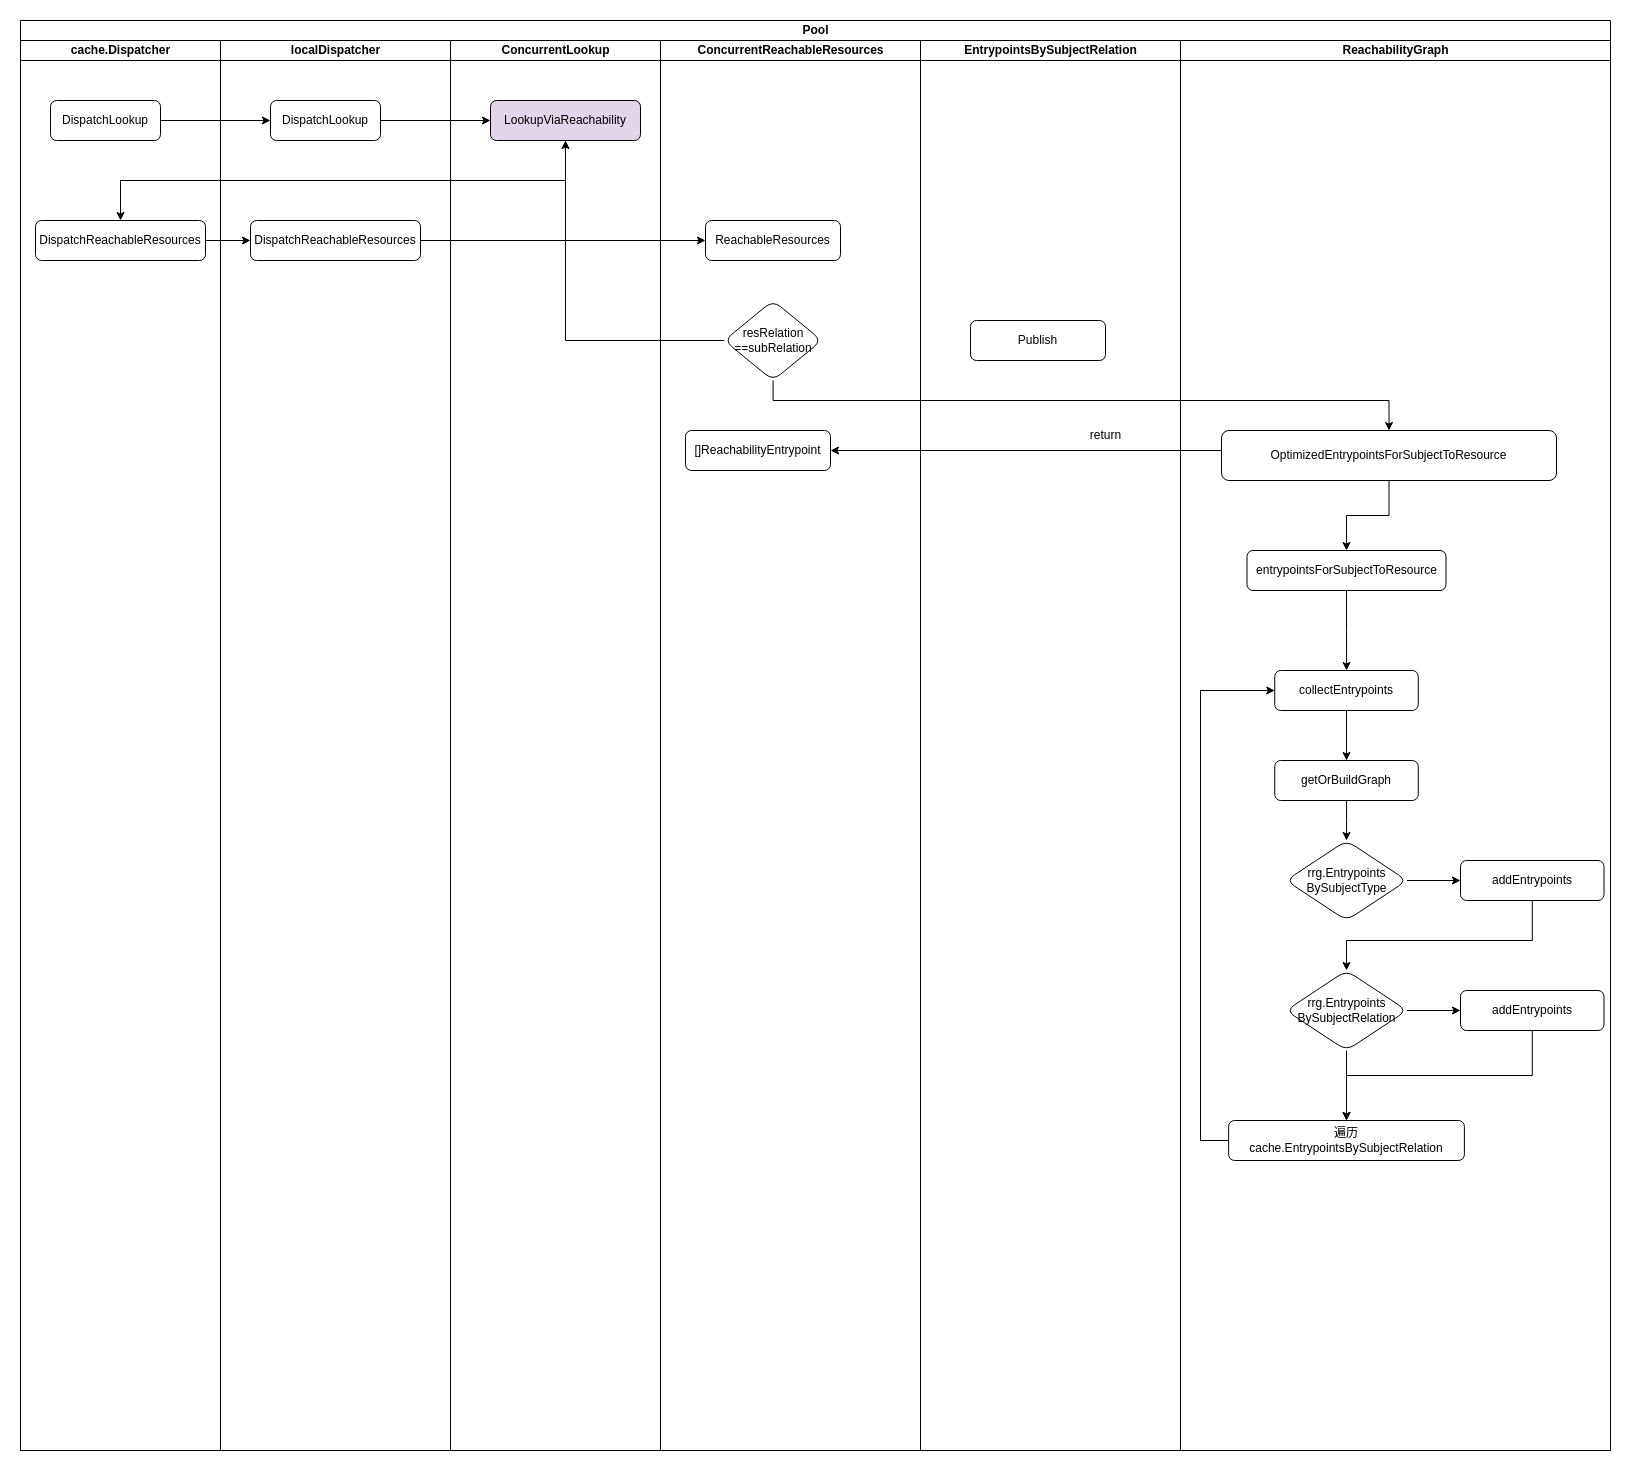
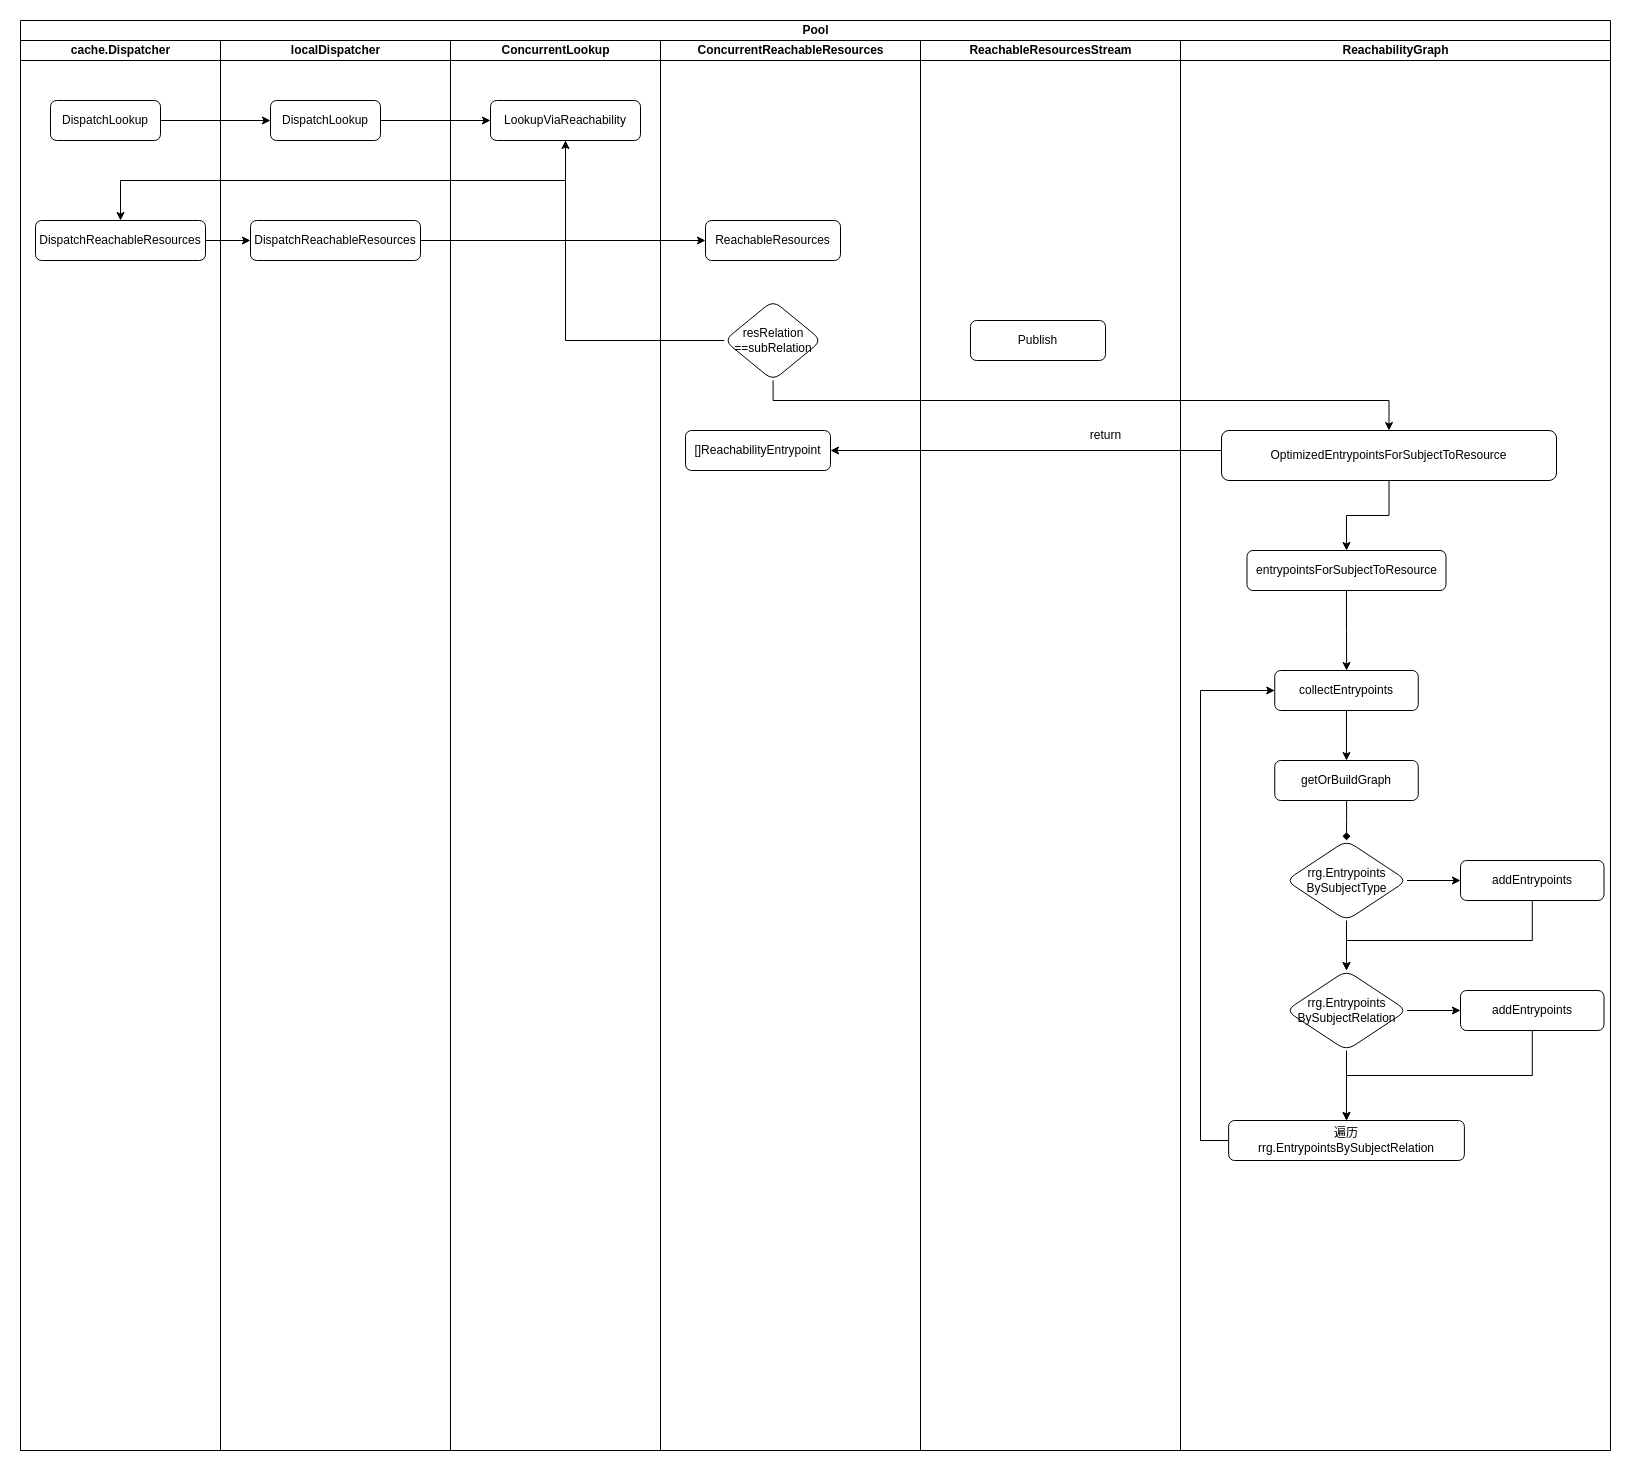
  <mxCell id="0" />
  <mxCell id="1" parent="0" />
  <mxCell id="2" value="Pool" style="swimlane;childLayout=stackLayout;resizeParent=1;resizeParentMax=0;startSize=20;html=1;" vertex="1" parent="1"><mxGeometry x="20" width="1590" height="1430" as="geometry" y="20" /></mxCell>
  <mxCell id="3" value="cache.Dispatcher" style="swimlane;startSize=20;html=1;" vertex="1" parent="2"><mxGeometry y="20" width="200" height="1410" as="geometry" /></mxCell>
  <mxCell id="4" value="DispatchLookup" style="rounded=1;whiteSpace=wrap;html=1;" vertex="1" parent="3"><mxGeometry x="30.0" y="60" width="110" height="40" as="geometry" /></mxCell>
  <mxCell id="5" value="DispatchReachableResources" style="rounded=1;whiteSpace=wrap;html=1;" vertex="1" parent="3"><mxGeometry x="15" y="180" width="170" height="40" as="geometry" /></mxCell>
  <mxCell id="6" value="localDispatcher" style="swimlane;startSize=20;html=1;" vertex="1" parent="2"><mxGeometry x="200" y="20" width="230" height="1410" as="geometry" /></mxCell>
  <mxCell id="7" value="DispatchLookup" style="rounded=1;whiteSpace=wrap;html=1;" vertex="1" parent="6"><mxGeometry x="50" y="60" width="110" height="40" as="geometry" /></mxCell>
  <mxCell id="8" value="DispatchReachableResources" style="rounded=1;whiteSpace=wrap;html=1;" vertex="1" parent="6"><mxGeometry x="30" y="180" width="170" height="40" as="geometry" /></mxCell>
  <mxCell id="9" value="ConcurrentLookup" style="swimlane;startSize=20;html=1;" vertex="1" parent="2"><mxGeometry x="430" y="20" width="210" height="1410" as="geometry" /></mxCell>
- <mxCell id="10" value="LookupViaReachability" style="rounded=1;whiteSpace=wrap;html=1;fillColor=#e1d5e7;" vertex="1" parent="9"><mxGeometry x="40" y="60" width="150" height="40" as="geometry" /></mxCell>
+ <mxCell id="10" value="LookupViaReachability" style="rounded=1;whiteSpace=wrap;html=1;" vertex="1" parent="9"><mxGeometry x="40" y="60" width="150" height="40" as="geometry" /></mxCell>
  <mxCell id="11" value="ConcurrentReachableResources" style="swimlane;startSize=20;html=1;" vertex="1" parent="2"><mxGeometry x="640" y="20" width="260" height="1410" as="geometry" /></mxCell>
  <mxCell id="12" value="ReachableResources" style="rounded=1;whiteSpace=wrap;html=1;" vertex="1" parent="11"><mxGeometry x="45" y="180" width="135" height="40" as="geometry" /></mxCell>
  <mxCell id="13" value="resRelation&lt;br&gt;==subRelation" style="rhombus;whiteSpace=wrap;html=1;rounded=1;" vertex="1" parent="11"><mxGeometry x="63.75" y="260" width="97.5" height="80" as="geometry" /></mxCell>
  <mxCell id="14" value="[]ReachabilityEntrypoint" style="rounded=1;whiteSpace=wrap;html=1;" vertex="1" parent="11"><mxGeometry x="25" y="390" width="145" height="40" as="geometry" /></mxCell>
- <mxCell id="15" value="EntrypointsBySubjectRelation" style="swimlane;startSize=20;html=1;" vertex="1" parent="2"><mxGeometry x="900" y="20" width="260" height="1410" as="geometry" /></mxCell>
+ <mxCell id="15" value="ReachableResourcesStream" style="swimlane;startSize=20;html=1;" vertex="1" parent="2"><mxGeometry x="900" y="20" width="260" height="1410" as="geometry" /></mxCell>
  <mxCell id="16" value="Publish" style="rounded=1;whiteSpace=wrap;html=1;" vertex="1" parent="15"><mxGeometry x="50" y="280" width="135" height="40" as="geometry" /></mxCell>
  <mxCell id="17" value="return" style="text;html=1;align=center;verticalAlign=middle;resizable=0;points=[];autosize=1;strokeColor=none;fillColor=none;" vertex="1" parent="15"><mxGeometry x="160" y="380" width="50" height="30" as="geometry" /></mxCell>
  <mxCell id="18" value="" style="edgeStyle=orthogonalEdgeStyle;rounded=0;orthogonalLoop=1;jettySize=auto;html=1;" edge="1" parent="2" source="4" target="7"><mxGeometry relative="1" as="geometry" /></mxCell>
  <mxCell id="19" style="edgeStyle=orthogonalEdgeStyle;rounded=0;orthogonalLoop=1;jettySize=auto;html=1;" edge="1" parent="2" source="7" target="10"><mxGeometry relative="1" as="geometry" /></mxCell>
  <mxCell id="20" style="edgeStyle=orthogonalEdgeStyle;rounded=0;orthogonalLoop=1;jettySize=auto;html=1;" edge="1" parent="2" source="5" target="8"><mxGeometry relative="1" as="geometry" /></mxCell>
  <mxCell id="21" style="edgeStyle=orthogonalEdgeStyle;rounded=0;orthogonalLoop=1;jettySize=auto;html=1;" edge="1" parent="2" source="10" target="5"><mxGeometry relative="1" as="geometry"><Array as="points"><mxPoint x="545" y="160" /><mxPoint x="100" y="160" /></Array></mxGeometry></mxCell>
  <mxCell id="22" style="edgeStyle=orthogonalEdgeStyle;rounded=0;orthogonalLoop=1;jettySize=auto;html=1;" edge="1" parent="2" source="8" target="12"><mxGeometry relative="1" as="geometry" /></mxCell>
  <mxCell id="23" style="edgeStyle=orthogonalEdgeStyle;rounded=0;orthogonalLoop=1;jettySize=auto;html=1;" edge="1" parent="2" source="13" target="10"><mxGeometry relative="1" as="geometry" /></mxCell>
  <mxCell id="24" style="edgeStyle=orthogonalEdgeStyle;rounded=0;orthogonalLoop=1;jettySize=auto;html=1;" edge="1" parent="2" source="13" target="28"><mxGeometry relative="1" as="geometry"><Array as="points"><mxPoint x="753" y="380" /></Array></mxGeometry></mxCell>
  <mxCell id="25" style="edgeStyle=orthogonalEdgeStyle;rounded=0;orthogonalLoop=1;jettySize=auto;html=1;entryX=1;entryY=0.5;entryDx=0;entryDy=0;" edge="1" parent="2" source="28" target="14"><mxGeometry relative="1" as="geometry"><Array as="points"><mxPoint x="1315" y="430" /></Array></mxGeometry></mxCell>
  <mxCell id="26" value="ReachabilityGraph" style="swimlane;startSize=20;html=1;" vertex="1" parent="2"><mxGeometry x="1160" y="20" width="430" height="1410" as="geometry" /></mxCell>
  <mxCell id="27" value="" style="edgeStyle=orthogonalEdgeStyle;rounded=0;orthogonalLoop=1;jettySize=auto;html=1;" edge="1" parent="26" source="28" target="30"><mxGeometry relative="1" as="geometry" /></mxCell>
  <mxCell id="28" value="OptimizedEntrypointsForSubjectToResource" style="rounded=1;whiteSpace=wrap;html=1;" vertex="1" parent="26"><mxGeometry x="41" y="390" width="335" height="50" as="geometry" /></mxCell>
  <mxCell id="29" value="" style="edgeStyle=orthogonalEdgeStyle;rounded=0;orthogonalLoop=1;jettySize=auto;html=1;" edge="1" parent="26" source="30" target="32"><mxGeometry relative="1" as="geometry" /></mxCell>
  <mxCell id="30" value="entrypointsForSubjectToResource" style="rounded=1;whiteSpace=wrap;html=1;" vertex="1" parent="26"><mxGeometry x="66.5" y="510" width="199" height="40" as="geometry" /></mxCell>
  <mxCell id="31" value="" style="edgeStyle=orthogonalEdgeStyle;rounded=0;orthogonalLoop=1;jettySize=auto;html=1;" edge="1" parent="26" source="32" target="34"><mxGeometry relative="1" as="geometry" /></mxCell>
  <mxCell id="32" value="collectEntrypoints" style="rounded=1;whiteSpace=wrap;html=1;" vertex="1" parent="26"><mxGeometry x="94.25" y="630" width="143.5" height="40" as="geometry" /></mxCell>
- <mxCell id="33" value="" style="edgeStyle=orthogonalEdgeStyle;rounded=0;orthogonalLoop=1;jettySize=auto;html=1;" edge="1" parent="26" source="34" target="37"><mxGeometry relative="1" as="geometry" /></mxCell>
+ <mxCell id="33" value="" style="edgeStyle=orthogonalEdgeStyle;rounded=0;orthogonalLoop=1;jettySize=auto;html=1;endArrow=diamond;" edge="1" parent="26" source="34" target="37"><mxGeometry relative="1" as="geometry" /></mxCell>
  <mxCell id="34" value="getOrBuildGraph" style="rounded=1;whiteSpace=wrap;html=1;" vertex="1" parent="26"><mxGeometry x="94.25" y="720" width="143.5" height="40" as="geometry" /></mxCell>
+ <mxCell id="35" value="" style="edgeStyle=orthogonalEdgeStyle;rounded=0;orthogonalLoop=1;jettySize=auto;html=1;" edge="1" parent="26" source="37" target="40"><mxGeometry relative="1" as="geometry" /></mxCell>
  <mxCell id="36" style="edgeStyle=orthogonalEdgeStyle;rounded=0;orthogonalLoop=1;jettySize=auto;html=1;" edge="1" parent="26" source="37" target="42"><mxGeometry relative="1" as="geometry" /></mxCell>
  <mxCell id="37" value="rrg.Entrypoints&lt;br&gt;BySubjectType" style="rhombus;whiteSpace=wrap;html=1;rounded=1;" vertex="1" parent="26"><mxGeometry x="105.5" y="800" width="121" height="80" as="geometry" /></mxCell>
  <mxCell id="38" style="edgeStyle=orthogonalEdgeStyle;rounded=0;orthogonalLoop=1;jettySize=auto;html=1;" edge="1" parent="26" source="40" target="44"><mxGeometry relative="1" as="geometry" /></mxCell>
  <mxCell id="39" style="edgeStyle=orthogonalEdgeStyle;rounded=0;orthogonalLoop=1;jettySize=auto;html=1;" edge="1" parent="26" source="40" target="46"><mxGeometry relative="1" as="geometry" /></mxCell>
  <mxCell id="40" value="rrg.Entrypoints&lt;br&gt;BySubjectRelation" style="rhombus;whiteSpace=wrap;html=1;rounded=1;" vertex="1" parent="26"><mxGeometry x="105.5" y="930" width="121" height="80" as="geometry" /></mxCell>
  <mxCell id="41" style="edgeStyle=orthogonalEdgeStyle;rounded=0;orthogonalLoop=1;jettySize=auto;html=1;" edge="1" parent="26" source="42" target="40"><mxGeometry relative="1" as="geometry"><Array as="points"><mxPoint x="352" y="900" /><mxPoint x="166" y="900" /></Array></mxGeometry></mxCell>
  <mxCell id="42" value="addEntrypoints" style="rounded=1;whiteSpace=wrap;html=1;" vertex="1" parent="26"><mxGeometry x="280" y="820" width="143.5" height="40" as="geometry" /></mxCell>
  <mxCell id="43" style="edgeStyle=orthogonalEdgeStyle;rounded=0;orthogonalLoop=1;jettySize=auto;html=1;" edge="1" parent="26" source="44" target="46"><mxGeometry relative="1" as="geometry" /></mxCell>
  <mxCell id="44" value="addEntrypoints" style="rounded=1;whiteSpace=wrap;html=1;" vertex="1" parent="26"><mxGeometry x="280" y="950" width="143.5" height="40" as="geometry" /></mxCell>
  <mxCell id="45" style="edgeStyle=orthogonalEdgeStyle;rounded=0;orthogonalLoop=1;jettySize=auto;html=1;" edge="1" parent="26" source="46" target="32"><mxGeometry relative="1" as="geometry"><Array as="points"><mxPoint x="20" y="1100" /><mxPoint x="20" y="650" /></Array></mxGeometry></mxCell>
- <mxCell id="46" value="遍历&lt;br&gt;cache.EntrypointsBySubjectRelation" style="rounded=1;whiteSpace=wrap;html=1;" vertex="1" parent="26"><mxGeometry x="48.13" y="1080" width="235.75" height="40" as="geometry" /></mxCell>
+ <mxCell id="46" value="遍历&lt;br&gt;rrg.EntrypointsBySubjectRelation" style="rounded=1;whiteSpace=wrap;html=1;" vertex="1" parent="26"><mxGeometry x="48.13" y="1080" width="235.75" height="40" as="geometry" /></mxCell>
